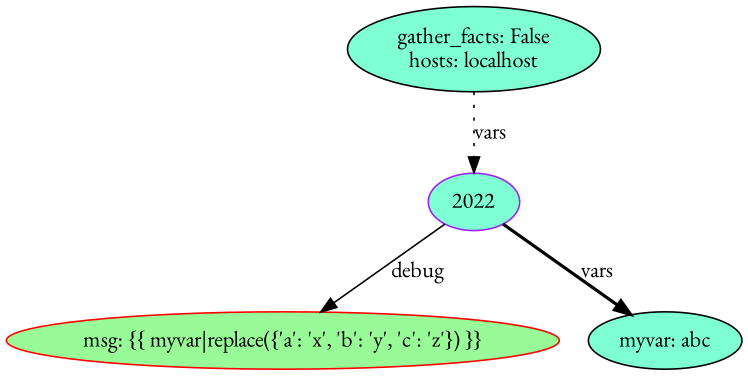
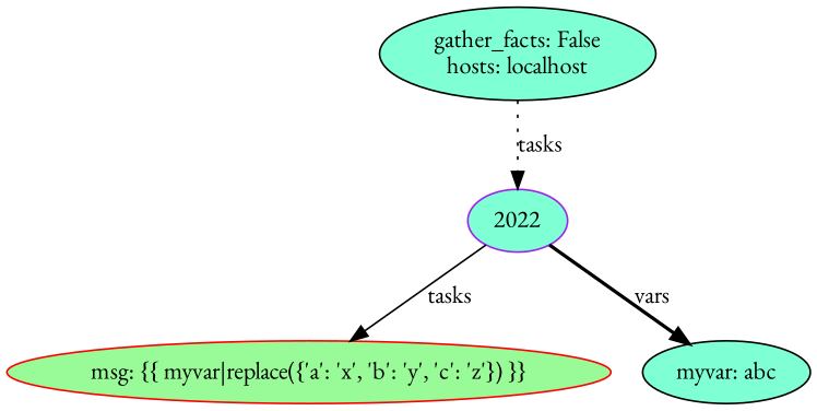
  digraph {
    fontname="EB Garamond"
    node [color=black fillcolor=aquamarine fontname="EB Garamond" style=filled]
    edge [fontname="EB Garamond"]
    n1 [color=red fillcolor=palegreen label="msg: {{ myvar|replace({'a': 'x', 'b': 'y', 'c': 'z'}) }}\n"]
    2022 [color=purple]
    n3 [label="myvar: abc\n"]
    n4 [label="gather_facts: False\nhosts: localhost\n"]
-   2022 -> n1 [label=debug style=solid]
+   2022 -> n1 [label=tasks style=solid]
    2022 -> n3 [label=vars style=bold]
-   n4 -> 2022 [label=vars style=dotted]
+   n4 -> 2022 [label=tasks style=dotted]
  }
